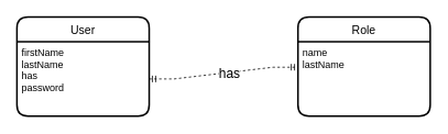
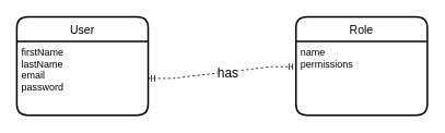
  <mxCell id="0" />
  <mxCell id="1" parent="0" />
  <mxCell id="2" value="User" style="swimlane;childLayout=stackLayout;horizontal=1;startSize=30;horizontalStack=0;rounded=1;fontSize=14;fontStyle=0;strokeWidth=2;resizeParent=0;resizeLast=1;shadow=0;dashed=0;align=center;" vertex="1" parent="1"><mxGeometry x="20" y="20" width="160" height="120" as="geometry" /></mxCell>
- <mxCell id="3" value="firstName&#10;lastName&#10;has&#10;password" style="align=left;strokeColor=none;fillColor=none;spacingLeft=4;fontSize=12;verticalAlign=top;resizable=0;rotatable=0;part=1;" vertex="1" parent="2"><mxGeometry y="30" width="160" height="90" as="geometry" /></mxCell>
+ <mxCell id="3" value="firstName&#10;lastName&#10;email&#10;password" style="align=left;strokeColor=none;fillColor=none;spacingLeft=4;fontSize=12;verticalAlign=top;resizable=0;rotatable=0;part=1;" vertex="1" parent="2"><mxGeometry y="30" width="160" height="90" as="geometry" /></mxCell>
  <mxCell id="4" value="Role" style="swimlane;childLayout=stackLayout;horizontal=1;startSize=30;horizontalStack=0;rounded=1;fontSize=14;fontStyle=0;strokeWidth=2;resizeParent=0;resizeLast=1;shadow=0;dashed=0;align=center;" vertex="1" parent="1"><mxGeometry x="360" y="20" width="160" height="120" as="geometry" /></mxCell>
- <mxCell id="5" value="name&#10;lastName" style="align=left;strokeColor=none;fillColor=none;spacingLeft=4;fontSize=12;verticalAlign=top;resizable=0;rotatable=0;part=1;" vertex="1" parent="4"><mxGeometry y="30" width="160" height="90" as="geometry" /></mxCell>
+ <mxCell id="5" value="name&#10;permissions" style="align=left;strokeColor=none;fillColor=none;spacingLeft=4;fontSize=12;verticalAlign=top;resizable=0;rotatable=0;part=1;" vertex="1" parent="4"><mxGeometry y="30" width="160" height="90" as="geometry" /></mxCell>
  <mxCell id="6" value="" style="edgeStyle=entityRelationEdgeStyle;fontSize=12;html=1;endArrow=ERmandOne;startArrow=ERmandOne;rounded=0;entryX=-0.001;entryY=0.342;entryDx=0;entryDy=0;entryPerimeter=0;exitX=1;exitY=0.5;exitDx=0;exitDy=0;dashed=1;" edge="1" parent="1" source="3" target="5"><mxGeometry width="100" height="100" relative="1" as="geometry"><mxPoint x="180" y="290" as="sourcePoint" /><mxPoint x="280" y="190" as="targetPoint" /></mxGeometry></mxCell>
  <mxCell id="7" value="&lt;font style=&quot;font-size: 16px;&quot;&gt;has&lt;/font&gt;" style="edgeLabel;html=1;align=center;verticalAlign=middle;resizable=0;points=[];" vertex="1" connectable="0" parent="6"><mxGeometry x="0.075" relative="1" as="geometry"><mxPoint as="offset" /></mxGeometry></mxCell>
